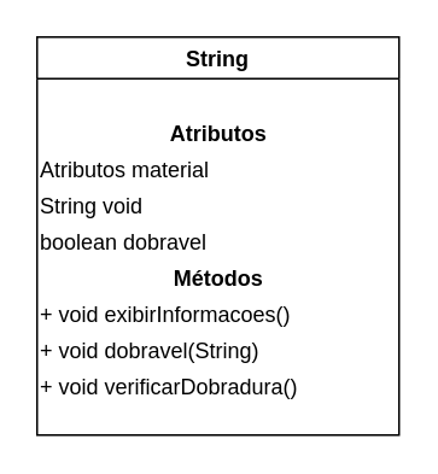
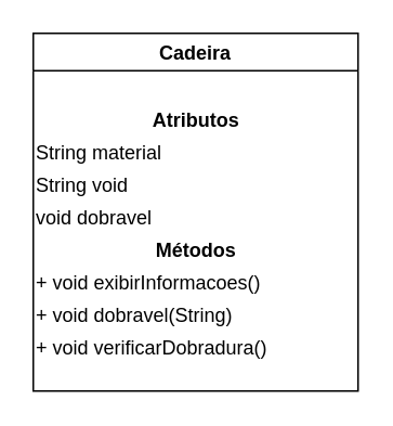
  <mxCell id="0" />
  <mxCell id="1" parent="0" />
- <mxCell id="2" value="String" style="swimlane;fontStyle=1;childLayout=stackLayout;" vertex="1" parent="1"><mxGeometry x="20" y="20" width="200" height="220" as="geometry" /></mxCell>
+ <mxCell id="2" value="Cadeira" style="swimlane;fontStyle=1;childLayout=stackLayout;" vertex="1" parent="1"><mxGeometry x="20" y="20" width="200" height="220" as="geometry" /></mxCell>
  <mxCell id="3" value="Atributos" style="text;html=1;align=center;fontStyle=1" vertex="1" parent="2" connectable="0"><mxGeometry y="40" width="200" height="20" as="geometry" /></mxCell>
- <mxCell id="4" value="Atributos material" style="text;html=1" vertex="1" parent="2" connectable="0"><mxGeometry y="60" width="200" height="20" as="geometry" /></mxCell>
+ <mxCell id="4" value="String material" style="text;html=1" vertex="1" parent="2" connectable="0"><mxGeometry y="60" width="200" height="20" as="geometry" /></mxCell>
  <mxCell id="5" value="String void" style="text;html=1" vertex="1" parent="2" connectable="0"><mxGeometry y="80" width="200" height="20" as="geometry" /></mxCell>
- <mxCell id="6" value="boolean dobravel" style="text;html=1" vertex="1" parent="2" connectable="0"><mxGeometry y="100" width="200" height="20" as="geometry" /></mxCell>
+ <mxCell id="6" value="void dobravel" style="text;html=1" vertex="1" parent="2" connectable="0"><mxGeometry y="100" width="200" height="20" as="geometry" /></mxCell>
  <mxCell id="7" value="Métodos" style="text;html=1;align=center;fontStyle=1" vertex="1" parent="2" connectable="0"><mxGeometry y="120" width="200" height="20" as="geometry" /></mxCell>
  <mxCell id="8" value="+ void exibirInformacoes()" style="text;html=1" vertex="1" parent="2" connectable="0"><mxGeometry y="140" width="200" height="20" as="geometry" /></mxCell>
  <mxCell id="9" value="+ void dobravel(String)" style="text;html=1" vertex="1" parent="2" connectable="0"><mxGeometry y="160" width="200" height="20" as="geometry" /></mxCell>
  <mxCell id="10" value="+ void verificarDobradura()" style="text;html=1" vertex="1" parent="2" connectable="0"><mxGeometry y="180" width="200" height="20" as="geometry" /></mxCell>
